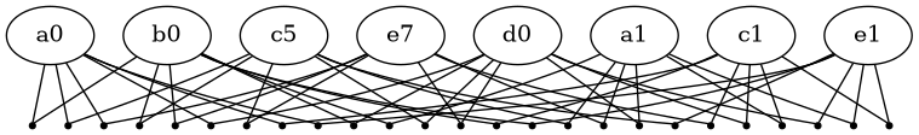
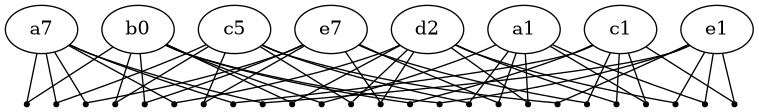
  graph {
    node [shape=point]
-   n1 [label=a0 shape=""]
+   n1 [label=a7 shape=""]
    factor0
    factor1
    factor2
    factor3
    factor4
    factor5
    n8 [label=a1 shape=""]
    factor6
    factor7
    factor8
    factor9
    factor10
    factor11
    n15 [label=b0 shape=""]
    factor12
    factor13
    factor14
    factor15
    factor16
    n21 [label=c5 shape=""]
    factor17
    factor18
    factor19
    n25 [label=c1 shape=""]
    factor20
    factor21
    factor22
-   n29 [label=d0 shape=""]
+   n29 [label=d2 shape=""]
    factor23
    factor24
    n32 [label=e7 shape=""]
    n33 [label=e1 shape=""]
    n1 -- factor0
    n1 -- factor1
    n1 -- factor2
    n1 -- factor3
    n1 -- factor4
    n1 -- factor5
    n8 -- factor6
    n8 -- factor7
    n8 -- factor8
    n8 -- factor9
    n8 -- factor10
    n8 -- factor11
    n15 -- factor0
    n15 -- factor6
    n15 -- factor12
    n15 -- factor13
    n15 -- factor14
    n15 -- factor15
    n15 -- factor16
    n21 -- factor1
    n21 -- factor7
    n21 -- factor12
    n21 -- factor17
    n21 -- factor18
    n21 -- factor19
    n25 -- factor2
    n25 -- factor8
    n25 -- factor13
    n25 -- factor20
    n25 -- factor21
    n25 -- factor22
    n29 -- factor3
    n29 -- factor9
    n29 -- factor14
    n29 -- factor17
    n29 -- factor20
    n29 -- factor23
    n29 -- factor24
    n32 -- factor4
    n32 -- factor10
    n32 -- factor15
    n32 -- factor18
    n32 -- factor21
    n32 -- factor23
    n33 -- factor5
    n33 -- factor11
    n33 -- factor16
    n33 -- factor19
    n33 -- factor22
    n33 -- factor24
  }
